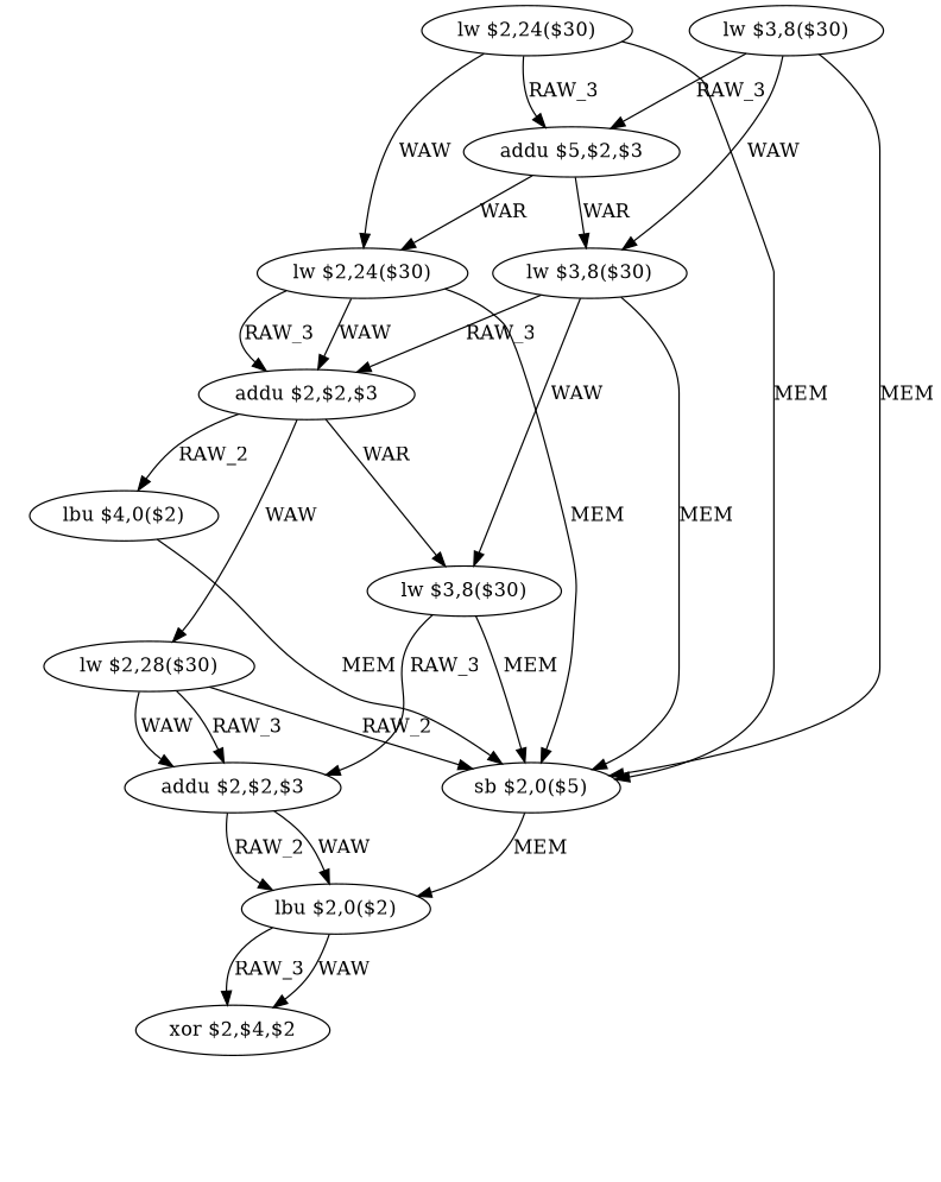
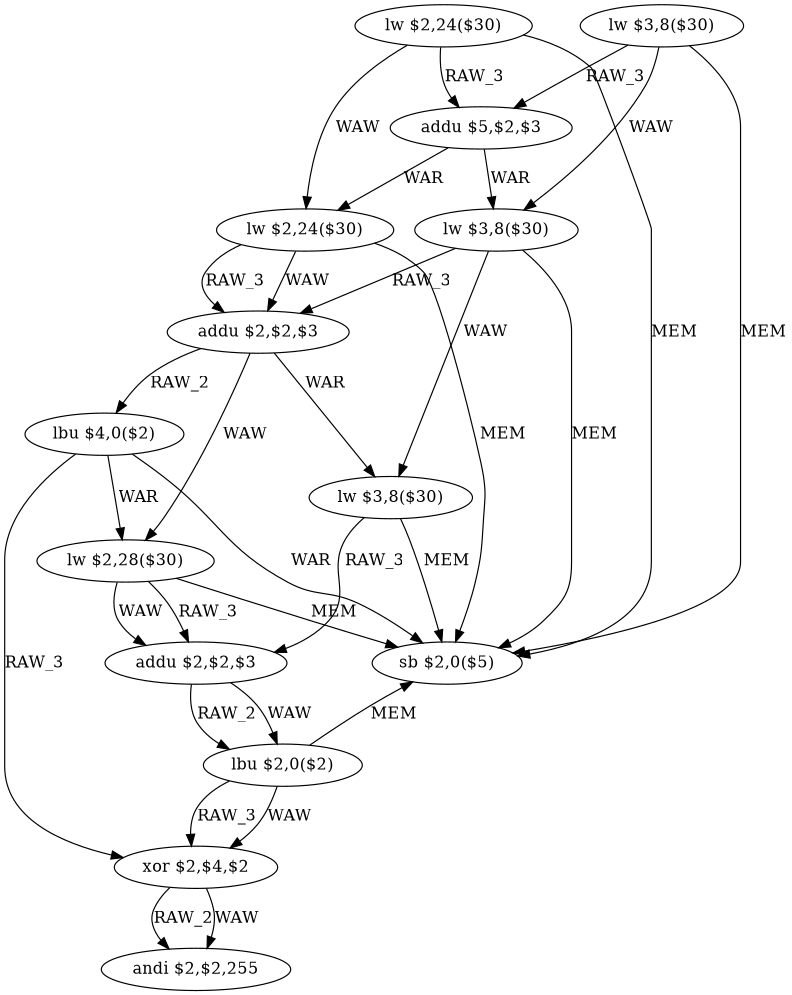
  digraph {
    node [shape=ellipse]
    n1 [label="lw $3,8($30)"]
    n2 [label="addu $5,$2,$3"]
    n3 [label="lw $3,8($30)"]
    n4 [label="sb $2,0($5)"]
    n5 [label="lw $2,24($30)"]
    n6 [label="addu $2,$2,$3"]
    n7 [label="lw $3,8($30)"]
    n8 [label="lbu $4,0($2)"]
    n9 [label="lw $2,28($30)"]
    n10 [label="addu $2,$2,$3"]
    n11 [label="xor $2,$4,$2"]
    n12 [label="lbu $2,0($2)"]
+   n13 [label="andi $2,$2,255"]
    n14 [label="lw $2,24($30)"]
    n1 -> n2 [label=RAW_3]
    n1 -> n3 [label=WAW]
    n1 -> n4 [label=MEM]
    n2 -> n3 [label=WAR]
    n2 -> n5 [label=WAR]
    n3 -> n4 [label=MEM]
    n3 -> n6 [label=RAW_3]
    n3 -> n7 [label=WAW]
    n5 -> n4 [label=MEM]
    n5 -> n6 [label=RAW_3]
    n5 -> n6 [label=WAW]
    n6 -> n7 [label=WAR]
    n6 -> n8 [label=RAW_2]
    n6 -> n9 [label=WAW]
    n7 -> n4 [label=MEM]
    n7 -> n10 [label=RAW_3]
-   n8 -> n4 [label=MEM]
-   n9 -> n4 [label=RAW_2]
+   n8 -> n4 [label=WAR]
+   n8 -> n9 [label=WAR]
+   n8 -> n11 [label=RAW_3]
+   n9 -> n4 [label=MEM]
    n9 -> n10 [label=RAW_3]
    n9 -> n10 [label=WAW]
    n10 -> n12 [label=RAW_2]
    n10 -> n12 [label=WAW]
-   n4 -> n12 [label=MEM]
+   n11 -> n13 [label=RAW_2]
+   n11 -> n13 [label=WAW]
+   n12 -> n4 [label=MEM]
    n12 -> n11 [label=RAW_3]
    n12 -> n11 [label=WAW]
    n14 -> n2 [label=RAW_3]
    n14 -> n4 [label=MEM]
    n14 -> n5 [label=WAW]
  }
